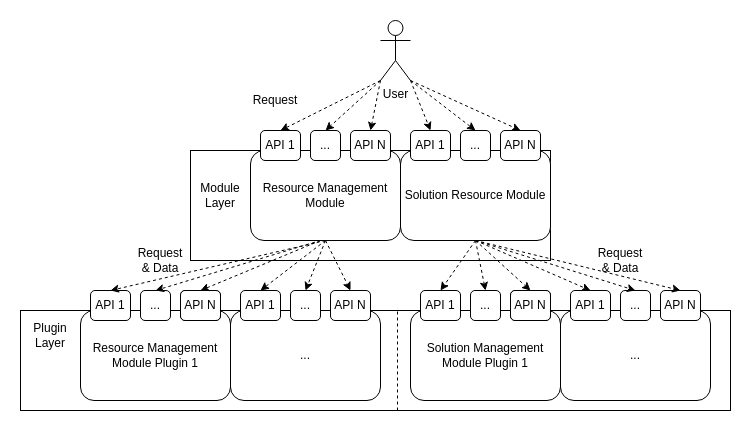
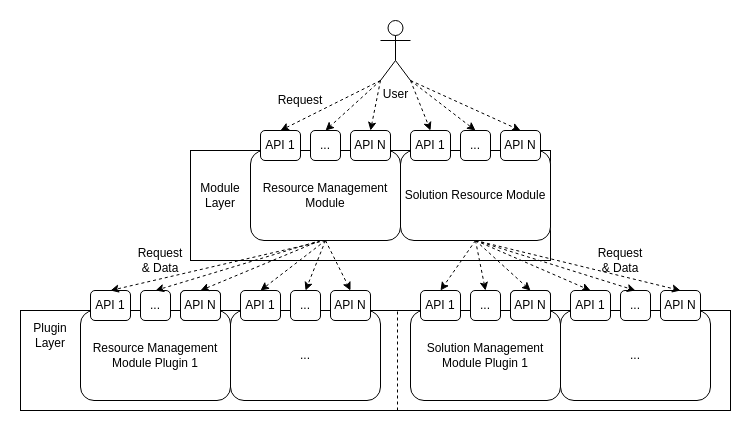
  <mxCell id="0" />
  <mxCell id="1" parent="0" />
  <mxCell id="2" value="" style="rounded=0;whiteSpace=wrap;html=1;" parent="1" vertex="1"><mxGeometry x="190" y="150" width="360" height="110" as="geometry" /></mxCell>
  <mxCell id="3" value="Module Layer" style="text;html=1;strokeColor=none;fillColor=none;align=center;verticalAlign=middle;whiteSpace=wrap;rounded=0;" parent="1" vertex="1"><mxGeometry x="200" y="185" width="40" height="20" as="geometry" /></mxCell>
  <mxCell id="4" value="Resource Management Module" style="rounded=1;whiteSpace=wrap;html=1;" parent="1" vertex="1"><mxGeometry x="250" y="150" width="150" height="90" as="geometry" /></mxCell>
  <mxCell id="5" value="Solution Resource Module" style="rounded=1;whiteSpace=wrap;html=1;" parent="1" vertex="1"><mxGeometry x="400" y="150" width="150" height="90" as="geometry" /></mxCell>
  <mxCell id="6" value="API 1" style="rounded=1;whiteSpace=wrap;html=1;" parent="1" vertex="1"><mxGeometry x="260" y="130" width="40" height="30" as="geometry" /></mxCell>
  <mxCell id="7" value="..." style="rounded=1;whiteSpace=wrap;html=1;" parent="1" vertex="1"><mxGeometry x="310" y="130" width="30" height="30" as="geometry" /></mxCell>
  <mxCell id="8" value="API N" style="rounded=1;whiteSpace=wrap;html=1;" parent="1" vertex="1"><mxGeometry x="350" y="130" width="40" height="30" as="geometry" /></mxCell>
  <mxCell id="9" value="API 1" style="rounded=1;whiteSpace=wrap;html=1;" parent="1" vertex="1"><mxGeometry x="410" y="130" width="40" height="30" as="geometry" /></mxCell>
  <mxCell id="10" value="..." style="rounded=1;whiteSpace=wrap;html=1;" parent="1" vertex="1"><mxGeometry x="460" y="130" width="30" height="30" as="geometry" /></mxCell>
  <mxCell id="11" value="API N" style="rounded=1;whiteSpace=wrap;html=1;" parent="1" vertex="1"><mxGeometry x="500" y="130" width="40" height="30" as="geometry" /></mxCell>
  <mxCell id="12" value="" style="rounded=0;whiteSpace=wrap;html=1;" parent="1" vertex="1"><mxGeometry x="20" y="310" width="710" height="100" as="geometry" /></mxCell>
  <mxCell id="13" value="Plugin Layer" style="text;html=1;strokeColor=none;fillColor=none;align=center;verticalAlign=middle;whiteSpace=wrap;rounded=0;" parent="1" vertex="1"><mxGeometry x="30" y="325" width="40" height="20" as="geometry" /></mxCell>
  <mxCell id="14" value="Resource Management Module Plugin 1" style="rounded=1;whiteSpace=wrap;html=1;" parent="1" vertex="1"><mxGeometry x="80" y="310" width="150" height="90" as="geometry" /></mxCell>
  <mxCell id="15" value="..." style="rounded=1;whiteSpace=wrap;html=1;" parent="1" vertex="1"><mxGeometry x="230" y="310" width="150" height="90" as="geometry" /></mxCell>
  <mxCell id="16" value="API 1" style="rounded=1;whiteSpace=wrap;html=1;" parent="1" vertex="1"><mxGeometry x="90" y="290" width="40" height="30" as="geometry" /></mxCell>
  <mxCell id="17" value="..." style="rounded=1;whiteSpace=wrap;html=1;" parent="1" vertex="1"><mxGeometry x="140" y="290" width="30" height="30" as="geometry" /></mxCell>
  <mxCell id="18" value="API N" style="rounded=1;whiteSpace=wrap;html=1;" parent="1" vertex="1"><mxGeometry x="180" y="290" width="40" height="30" as="geometry" /></mxCell>
  <mxCell id="19" value="API 1" style="rounded=1;whiteSpace=wrap;html=1;" parent="1" vertex="1"><mxGeometry x="240" y="290" width="40" height="30" as="geometry" /></mxCell>
  <mxCell id="20" value="..." style="rounded=1;whiteSpace=wrap;html=1;" parent="1" vertex="1"><mxGeometry x="290" y="290" width="30" height="30" as="geometry" /></mxCell>
  <mxCell id="21" value="API N" style="rounded=1;whiteSpace=wrap;html=1;" parent="1" vertex="1"><mxGeometry x="330" y="290" width="40" height="30" as="geometry" /></mxCell>
  <mxCell id="22" value="User" style="shape=umlActor;verticalLabelPosition=bottom;labelBackgroundColor=#ffffff;verticalAlign=top;html=1;outlineConnect=0;" parent="1" vertex="1"><mxGeometry x="380" y="20" width="30" height="60" as="geometry" /></mxCell>
  <mxCell id="23" value="" style="endArrow=classic;html=1;exitX=0;exitY=1;exitDx=0;exitDy=0;exitPerimeter=0;entryX=0.5;entryY=0;entryDx=0;entryDy=0;dashed=1;" parent="1" source="22" target="7" edge="1"><mxGeometry width="50" height="50" relative="1" as="geometry"><mxPoint x="480" y="270" as="sourcePoint" /><mxPoint x="530" y="220" as="targetPoint" /></mxGeometry></mxCell>
  <mxCell id="24" value="" style="endArrow=classic;html=1;exitX=0;exitY=1;exitDx=0;exitDy=0;exitPerimeter=0;entryX=0.5;entryY=0;entryDx=0;entryDy=0;dashed=1;" parent="1" source="22" target="6" edge="1"><mxGeometry width="50" height="50" relative="1" as="geometry"><mxPoint x="480" y="270" as="sourcePoint" /><mxPoint x="530" y="220" as="targetPoint" /></mxGeometry></mxCell>
  <mxCell id="25" value="" style="endArrow=classic;html=1;entryX=0.5;entryY=0;entryDx=0;entryDy=0;dashed=1;" parent="1" target="8" edge="1"><mxGeometry width="50" height="50" relative="1" as="geometry"><mxPoint x="380" y="80" as="sourcePoint" /><mxPoint x="290" y="140" as="targetPoint" /></mxGeometry></mxCell>
  <mxCell id="26" value="" style="endArrow=classic;html=1;exitX=1;exitY=1;exitDx=0;exitDy=0;exitPerimeter=0;entryX=0.5;entryY=0;entryDx=0;entryDy=0;dashed=1;" parent="1" source="22" target="9" edge="1"><mxGeometry width="50" height="50" relative="1" as="geometry"><mxPoint x="400" y="100" as="sourcePoint" /><mxPoint x="300" y="150" as="targetPoint" /></mxGeometry></mxCell>
  <mxCell id="27" value="" style="endArrow=classic;html=1;entryX=0.5;entryY=0;entryDx=0;entryDy=0;dashed=1;" parent="1" target="10" edge="1"><mxGeometry width="50" height="50" relative="1" as="geometry"><mxPoint x="410" y="80" as="sourcePoint" /><mxPoint x="440" y="140" as="targetPoint" /></mxGeometry></mxCell>
  <mxCell id="28" value="" style="endArrow=classic;html=1;entryX=0.5;entryY=0;entryDx=0;entryDy=0;dashed=1;" parent="1" target="11" edge="1"><mxGeometry width="50" height="50" relative="1" as="geometry"><mxPoint x="410" y="80" as="sourcePoint" /><mxPoint x="450" y="150" as="targetPoint" /></mxGeometry></mxCell>
  <mxCell id="29" value="" style="endArrow=none;dashed=1;html=1;" parent="1" edge="1"><mxGeometry width="50" height="50" relative="1" as="geometry"><mxPoint x="397" y="410" as="sourcePoint" /><mxPoint x="397" y="311" as="targetPoint" /></mxGeometry></mxCell>
  <mxCell id="30" value="API N" style="rounded=1;whiteSpace=wrap;html=1;" parent="1" vertex="1"><mxGeometry x="180" y="290" width="40" height="30" as="geometry" /></mxCell>
  <mxCell id="31" value="Solution Management Module Plugin 1" style="rounded=1;whiteSpace=wrap;html=1;" parent="1" vertex="1"><mxGeometry x="410" y="310" width="150" height="90" as="geometry" /></mxCell>
  <mxCell id="32" value="..." style="rounded=1;whiteSpace=wrap;html=1;" parent="1" vertex="1"><mxGeometry x="560" y="310" width="150" height="90" as="geometry" /></mxCell>
  <mxCell id="33" value="API 1" style="rounded=1;whiteSpace=wrap;html=1;" parent="1" vertex="1"><mxGeometry x="420" y="290" width="40" height="30" as="geometry" /></mxCell>
  <mxCell id="34" value="..." style="rounded=1;whiteSpace=wrap;html=1;" parent="1" vertex="1"><mxGeometry x="470" y="290" width="30" height="30" as="geometry" /></mxCell>
  <mxCell id="35" value="API N" style="rounded=1;whiteSpace=wrap;html=1;" parent="1" vertex="1"><mxGeometry x="510" y="290" width="40" height="30" as="geometry" /></mxCell>
  <mxCell id="36" value="API 1" style="rounded=1;whiteSpace=wrap;html=1;" parent="1" vertex="1"><mxGeometry x="570" y="290" width="40" height="30" as="geometry" /></mxCell>
  <mxCell id="37" value="..." style="rounded=1;whiteSpace=wrap;html=1;" parent="1" vertex="1"><mxGeometry x="620" y="290" width="30" height="30" as="geometry" /></mxCell>
  <mxCell id="38" value="API N" style="rounded=1;whiteSpace=wrap;html=1;" parent="1" vertex="1"><mxGeometry x="660" y="290" width="40" height="30" as="geometry" /></mxCell>
  <mxCell id="39" value="API N" style="rounded=1;whiteSpace=wrap;html=1;" parent="1" vertex="1"><mxGeometry x="510" y="290" width="40" height="30" as="geometry" /></mxCell>
  <mxCell id="40" value="" style="endArrow=classic;html=1;exitX=0.5;exitY=1;exitDx=0;exitDy=0;entryX=0.5;entryY=0;entryDx=0;entryDy=0;dashed=1;" parent="1" source="4" target="16" edge="1"><mxGeometry width="50" height="50" relative="1" as="geometry"><mxPoint x="390" y="90" as="sourcePoint" /><mxPoint x="290" y="140" as="targetPoint" /></mxGeometry></mxCell>
  <mxCell id="41" value="" style="endArrow=classic;html=1;entryX=0.5;entryY=0;entryDx=0;entryDy=0;dashed=1;" parent="1" target="17" edge="1"><mxGeometry width="50" height="50" relative="1" as="geometry"><mxPoint x="320" y="240" as="sourcePoint" /><mxPoint x="120" y="300" as="targetPoint" /></mxGeometry></mxCell>
  <mxCell id="42" value="" style="endArrow=classic;html=1;entryX=0.5;entryY=0;entryDx=0;entryDy=0;dashed=1;" parent="1" target="30" edge="1"><mxGeometry width="50" height="50" relative="1" as="geometry"><mxPoint x="320" y="240" as="sourcePoint" /><mxPoint x="130" y="310" as="targetPoint" /></mxGeometry></mxCell>
  <mxCell id="43" value="" style="endArrow=classic;html=1;entryX=0.5;entryY=0;entryDx=0;entryDy=0;dashed=1;exitX=0.5;exitY=1;exitDx=0;exitDy=0;" parent="1" source="4" target="21" edge="1"><mxGeometry width="50" height="50" relative="1" as="geometry"><mxPoint x="330" y="240" as="sourcePoint" /><mxPoint x="210" y="300" as="targetPoint" /></mxGeometry></mxCell>
  <mxCell id="44" value="" style="endArrow=classic;html=1;entryX=0.5;entryY=0;entryDx=0;entryDy=0;dashed=1;exitX=0.5;exitY=1;exitDx=0;exitDy=0;" parent="1" source="4" target="20" edge="1"><mxGeometry width="50" height="50" relative="1" as="geometry"><mxPoint x="340" y="260" as="sourcePoint" /><mxPoint x="220" y="310" as="targetPoint" /></mxGeometry></mxCell>
  <mxCell id="45" value="" style="endArrow=classic;html=1;entryX=0.5;entryY=0;entryDx=0;entryDy=0;dashed=1;exitX=0.5;exitY=1;exitDx=0;exitDy=0;" parent="1" source="4" target="19" edge="1"><mxGeometry width="50" height="50" relative="1" as="geometry"><mxPoint x="360" y="280" as="sourcePoint" /><mxPoint x="315" y="300" as="targetPoint" /></mxGeometry></mxCell>
  <mxCell id="46" value="" style="endArrow=classic;html=1;entryX=0.5;entryY=0;entryDx=0;entryDy=0;dashed=1;exitX=0.5;exitY=1;exitDx=0;exitDy=0;" parent="1" source="5" target="33" edge="1"><mxGeometry width="50" height="50" relative="1" as="geometry"><mxPoint x="335" y="250" as="sourcePoint" /><mxPoint x="360" y="300" as="targetPoint" /></mxGeometry></mxCell>
  <mxCell id="47" value="" style="endArrow=classic;html=1;entryX=0.5;entryY=0;entryDx=0;entryDy=0;dashed=1;exitX=0.5;exitY=1;exitDx=0;exitDy=0;" parent="1" source="5" target="34" edge="1"><mxGeometry width="50" height="50" relative="1" as="geometry"><mxPoint x="485" y="250" as="sourcePoint" /><mxPoint x="450" y="300" as="targetPoint" /></mxGeometry></mxCell>
  <mxCell id="48" value="" style="endArrow=classic;html=1;entryX=0.5;entryY=0;entryDx=0;entryDy=0;dashed=1;exitX=0.5;exitY=1;exitDx=0;exitDy=0;" parent="1" source="5" target="39" edge="1"><mxGeometry width="50" height="50" relative="1" as="geometry"><mxPoint x="495" y="260" as="sourcePoint" /><mxPoint x="460" y="310" as="targetPoint" /></mxGeometry></mxCell>
  <mxCell id="49" value="" style="endArrow=classic;html=1;entryX=0.5;entryY=0;entryDx=0;entryDy=0;dashed=1;exitX=0.5;exitY=1;exitDx=0;exitDy=0;" parent="1" source="5" target="36" edge="1"><mxGeometry width="50" height="50" relative="1" as="geometry"><mxPoint x="505" y="270" as="sourcePoint" /><mxPoint x="470" y="320" as="targetPoint" /></mxGeometry></mxCell>
  <mxCell id="50" value="" style="endArrow=classic;html=1;entryX=0.5;entryY=0;entryDx=0;entryDy=0;dashed=1;exitX=0.5;exitY=1;exitDx=0;exitDy=0;" parent="1" source="5" target="37" edge="1"><mxGeometry width="50" height="50" relative="1" as="geometry"><mxPoint x="485" y="250" as="sourcePoint" /><mxPoint x="600" y="300" as="targetPoint" /></mxGeometry></mxCell>
  <mxCell id="51" value="" style="endArrow=classic;html=1;entryX=0.5;entryY=0;entryDx=0;entryDy=0;dashed=1;exitX=0.5;exitY=1;exitDx=0;exitDy=0;" parent="1" source="5" target="38" edge="1"><mxGeometry width="50" height="50" relative="1" as="geometry"><mxPoint x="485" y="250" as="sourcePoint" /><mxPoint x="645" y="300" as="targetPoint" /></mxGeometry></mxCell>
- <mxCell id="52" value="Request" style="text;html=1;strokeColor=none;fillColor=none;align=center;verticalAlign=middle;whiteSpace=wrap;rounded=0;" vertex="1" parent="1"><mxGeometry x="255" y="90" width="40" height="20" as="geometry" /></mxCell>
+ <mxCell id="52" value="Request" style="text;html=1;strokeColor=none;fillColor=none;align=center;verticalAlign=middle;whiteSpace=wrap;rounded=0;" vertex="1" parent="1"><mxGeometry x="280" y="90" width="40" height="20" as="geometry" /></mxCell>
  <mxCell id="53" value="Request &amp;amp; Data" style="text;html=1;strokeColor=none;fillColor=none;align=center;verticalAlign=middle;whiteSpace=wrap;rounded=0;" vertex="1" parent="1"><mxGeometry x="140" y="250" width="40" height="20" as="geometry" /></mxCell>
  <mxCell id="54" value="Request &amp;amp; Data" style="text;html=1;strokeColor=none;fillColor=none;align=center;verticalAlign=middle;whiteSpace=wrap;rounded=0;" vertex="1" parent="1"><mxGeometry x="600" y="250" width="40" height="20" as="geometry" /></mxCell>
